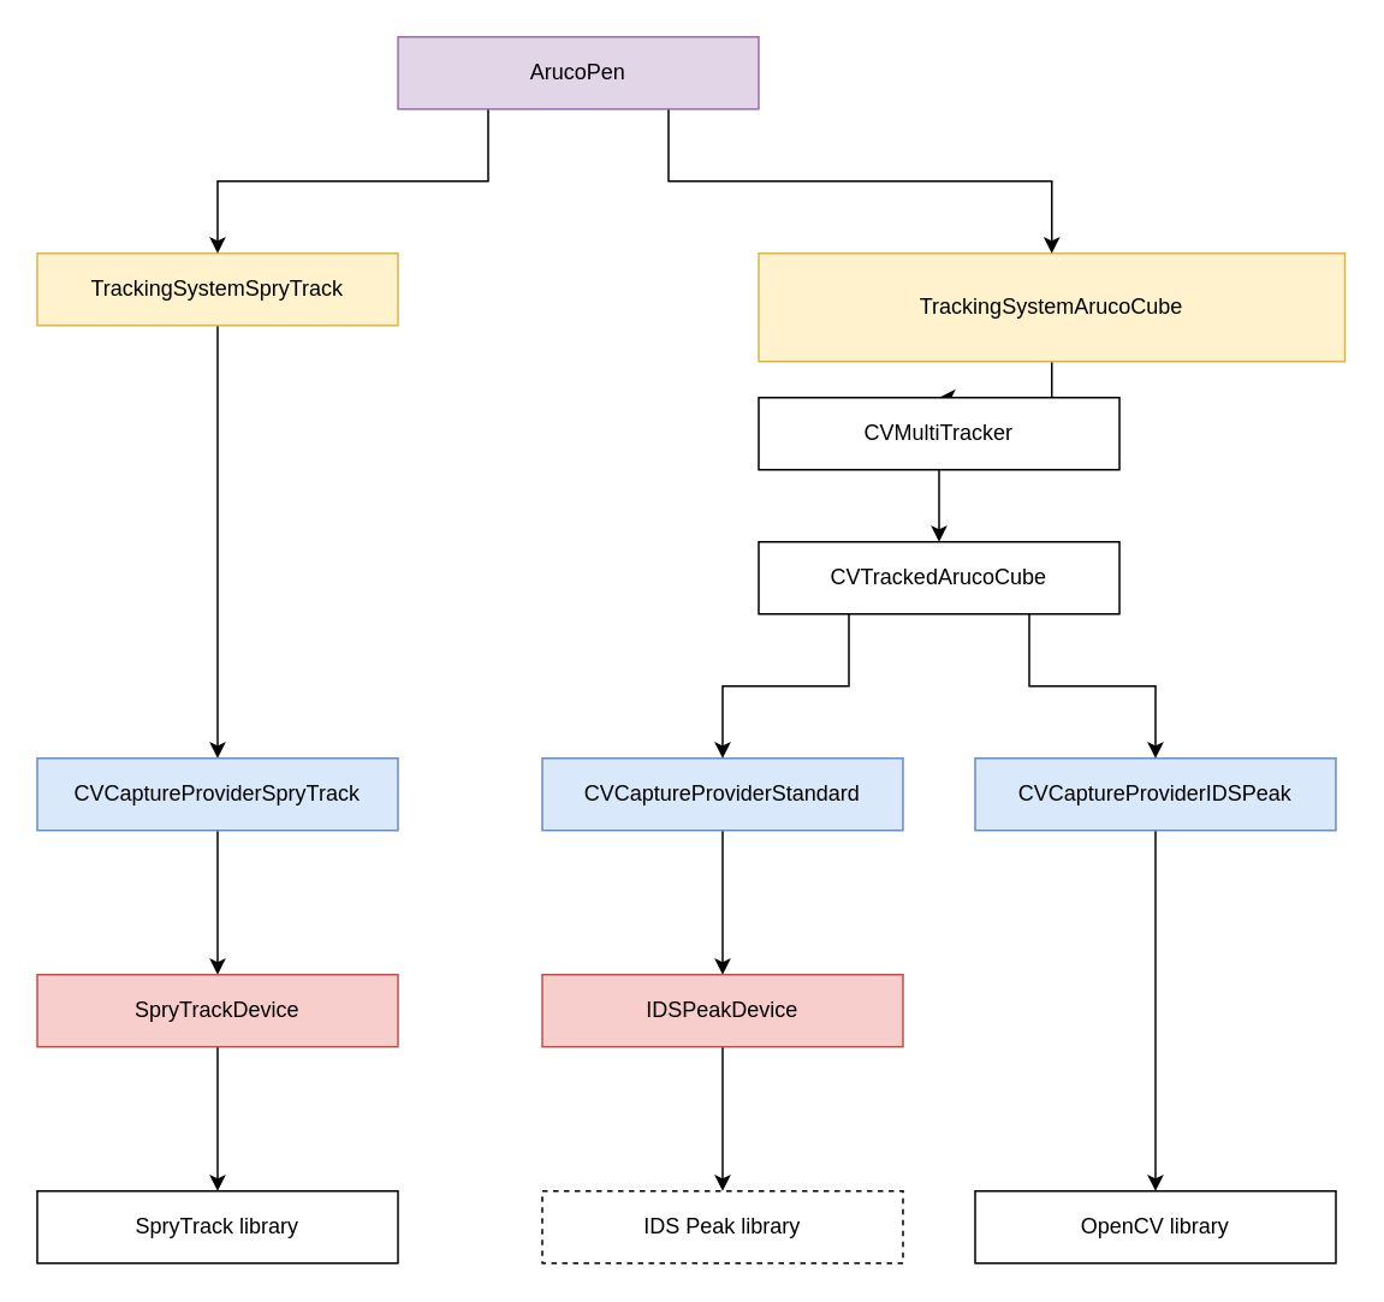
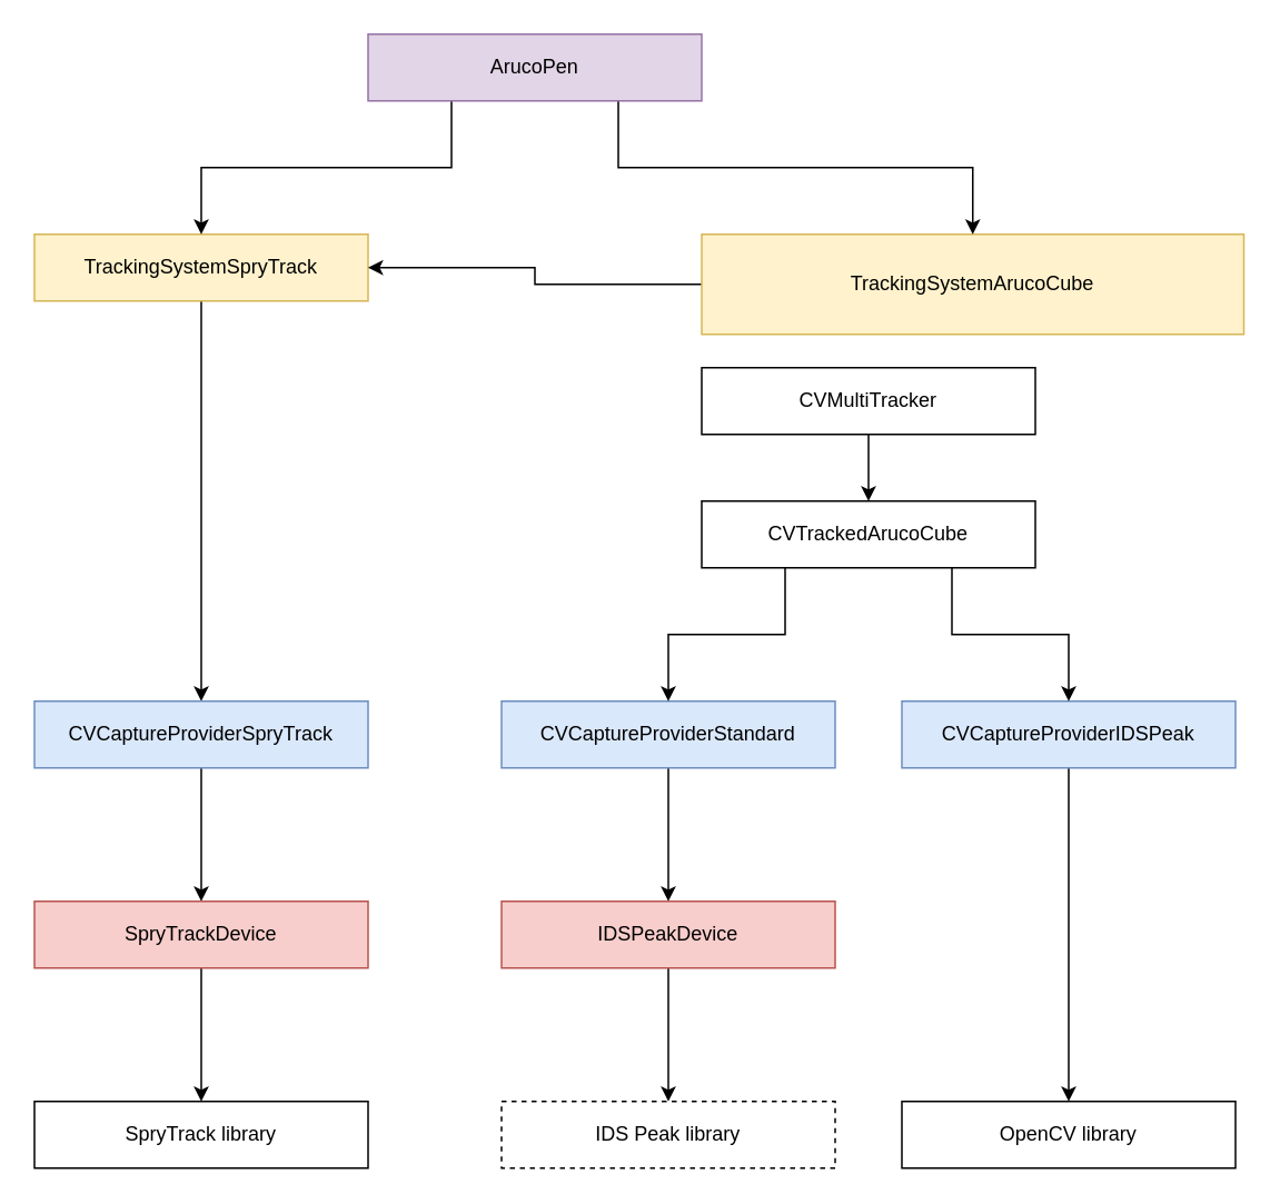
  <mxCell id="0" />
  <mxCell id="1" parent="0" />
  <mxCell id="2" style="edgeStyle=orthogonalEdgeStyle;rounded=0;orthogonalLoop=1;jettySize=auto;html=1;entryX=0.5;entryY=0;entryDx=0;entryDy=0;" edge="1" parent="1" source="3" target="7"><mxGeometry relative="1" as="geometry" /></mxCell>
  <mxCell id="3" value="TrackingSystemSpryTrack" style="rounded=0;whiteSpace=wrap;html=1;fillColor=#fff2cc;strokeColor=#d6b656;" vertex="1" parent="1"><mxGeometry x="20" y="140" width="200" height="40" as="geometry" /></mxCell>
- <mxCell id="4" style="edgeStyle=orthogonalEdgeStyle;rounded=0;orthogonalLoop=1;jettySize=auto;html=1;entryX=0.5;entryY=0;entryDx=0;entryDy=0;" edge="1" parent="1" source="5" target="23"><mxGeometry relative="1" as="geometry" /></mxCell>
+ <mxCell id="4" style="edgeStyle=orthogonalEdgeStyle;rounded=0;orthogonalLoop=1;jettySize=auto;html=1;" edge="1" parent="1" source="5" target="3"><mxGeometry relative="1" as="geometry" /></mxCell>
  <mxCell id="5" value="TrackingSystemArucoCube" style="rounded=0;whiteSpace=wrap;html=1;fillColor=#fff2cc;strokeColor=#d6b656;" vertex="1" parent="1"><mxGeometry x="420" y="140" width="325" height="60" as="geometry" /></mxCell>
  <mxCell id="6" style="edgeStyle=orthogonalEdgeStyle;rounded=0;orthogonalLoop=1;jettySize=auto;html=1;entryX=0.5;entryY=0;entryDx=0;entryDy=0;" edge="1" parent="1" source="7" target="13"><mxGeometry relative="1" as="geometry" /></mxCell>
  <mxCell id="7" value="CVCaptureProviderSpryTrack" style="rounded=0;whiteSpace=wrap;html=1;fillColor=#dae8fc;strokeColor=#6c8ebf;" vertex="1" parent="1"><mxGeometry x="20" y="420" width="200" height="40" as="geometry" /></mxCell>
  <mxCell id="8" style="edgeStyle=orthogonalEdgeStyle;rounded=0;orthogonalLoop=1;jettySize=auto;html=1;entryX=0.5;entryY=0;entryDx=0;entryDy=0;" edge="1" parent="1" source="9" target="15"><mxGeometry relative="1" as="geometry" /></mxCell>
  <mxCell id="9" value="CVCaptureProviderStandard" style="rounded=0;whiteSpace=wrap;html=1;fillColor=#dae8fc;strokeColor=#6c8ebf;" vertex="1" parent="1"><mxGeometry x="300" y="420" width="200" height="40" as="geometry" /></mxCell>
  <mxCell id="10" style="edgeStyle=orthogonalEdgeStyle;rounded=0;orthogonalLoop=1;jettySize=auto;html=1;entryX=0.5;entryY=0;entryDx=0;entryDy=0;" edge="1" parent="1" source="11" target="18"><mxGeometry relative="1" as="geometry" /></mxCell>
  <mxCell id="11" value="CVCaptureProviderIDSPeak" style="rounded=0;whiteSpace=wrap;html=1;fillColor=#dae8fc;strokeColor=#6c8ebf;" vertex="1" parent="1"><mxGeometry x="540" y="420" width="200" height="40" as="geometry" /></mxCell>
  <mxCell id="12" style="edgeStyle=orthogonalEdgeStyle;rounded=0;orthogonalLoop=1;jettySize=auto;html=1;" edge="1" parent="1" source="13"><mxGeometry relative="1" as="geometry"><mxPoint x="120" y="660" as="targetPoint" /></mxGeometry></mxCell>
  <mxCell id="13" value="SpryTrackDevice" style="rounded=0;whiteSpace=wrap;html=1;fillColor=#f8cecc;strokeColor=#b85450;" vertex="1" parent="1"><mxGeometry x="20" y="540" width="200" height="40" as="geometry" /></mxCell>
  <mxCell id="14" style="edgeStyle=orthogonalEdgeStyle;rounded=0;orthogonalLoop=1;jettySize=auto;html=1;entryX=0.5;entryY=0;entryDx=0;entryDy=0;" edge="1" parent="1" source="15" target="17"><mxGeometry relative="1" as="geometry" /></mxCell>
  <mxCell id="15" value="IDSPeakDevice" style="rounded=0;whiteSpace=wrap;html=1;fillColor=#f8cecc;strokeColor=#b85450;" vertex="1" parent="1"><mxGeometry x="300" y="540" width="200" height="40" as="geometry" /></mxCell>
  <mxCell id="16" value="SpryTrack library" style="rounded=0;whiteSpace=wrap;html=1;" vertex="1" parent="1"><mxGeometry x="20" y="660" width="200" height="40" as="geometry" /></mxCell>
  <mxCell id="17" value="IDS Peak library" style="rounded=0;whiteSpace=wrap;html=1;dashed=1;" vertex="1" parent="1"><mxGeometry x="300" y="660" width="200" height="40" as="geometry" /></mxCell>
  <mxCell id="18" value="OpenCV library" style="rounded=0;whiteSpace=wrap;html=1;" vertex="1" parent="1"><mxGeometry x="540" y="660" width="200" height="40" as="geometry" /></mxCell>
  <mxCell id="19" style="edgeStyle=orthogonalEdgeStyle;rounded=0;orthogonalLoop=1;jettySize=auto;html=1;exitX=0.25;exitY=1;exitDx=0;exitDy=0;entryX=0.5;entryY=0;entryDx=0;entryDy=0;" edge="1" parent="1" source="21" target="3"><mxGeometry relative="1" as="geometry" /></mxCell>
  <mxCell id="20" style="edgeStyle=orthogonalEdgeStyle;rounded=0;orthogonalLoop=1;jettySize=auto;html=1;exitX=0.75;exitY=1;exitDx=0;exitDy=0;" edge="1" parent="1" source="21" target="5"><mxGeometry relative="1" as="geometry" /></mxCell>
  <mxCell id="21" value="ArucoPen" style="rounded=0;whiteSpace=wrap;html=1;fillColor=#e1d5e7;strokeColor=#9673a6;" vertex="1" parent="1"><mxGeometry x="220" y="20" width="200" height="40" as="geometry" /></mxCell>
  <mxCell id="22" style="edgeStyle=orthogonalEdgeStyle;rounded=0;orthogonalLoop=1;jettySize=auto;html=1;entryX=0.5;entryY=0;entryDx=0;entryDy=0;" edge="1" parent="1" source="23" target="26"><mxGeometry relative="1" as="geometry" /></mxCell>
  <mxCell id="23" value="CVMultiTracker" style="rounded=0;whiteSpace=wrap;html=1;" vertex="1" parent="1"><mxGeometry x="420" y="220" width="200" height="40" as="geometry" /></mxCell>
  <mxCell id="24" style="edgeStyle=orthogonalEdgeStyle;rounded=0;orthogonalLoop=1;jettySize=auto;html=1;exitX=0.25;exitY=1;exitDx=0;exitDy=0;entryX=0.5;entryY=0;entryDx=0;entryDy=0;" edge="1" parent="1" source="26" target="9"><mxGeometry relative="1" as="geometry" /></mxCell>
  <mxCell id="25" style="edgeStyle=orthogonalEdgeStyle;rounded=0;orthogonalLoop=1;jettySize=auto;html=1;exitX=0.75;exitY=1;exitDx=0;exitDy=0;" edge="1" parent="1" source="26" target="11"><mxGeometry relative="1" as="geometry" /></mxCell>
  <mxCell id="26" value="CVTrackedArucoCube" style="rounded=0;whiteSpace=wrap;html=1;" vertex="1" parent="1"><mxGeometry x="420" y="300" width="200" height="40" as="geometry" /></mxCell>
